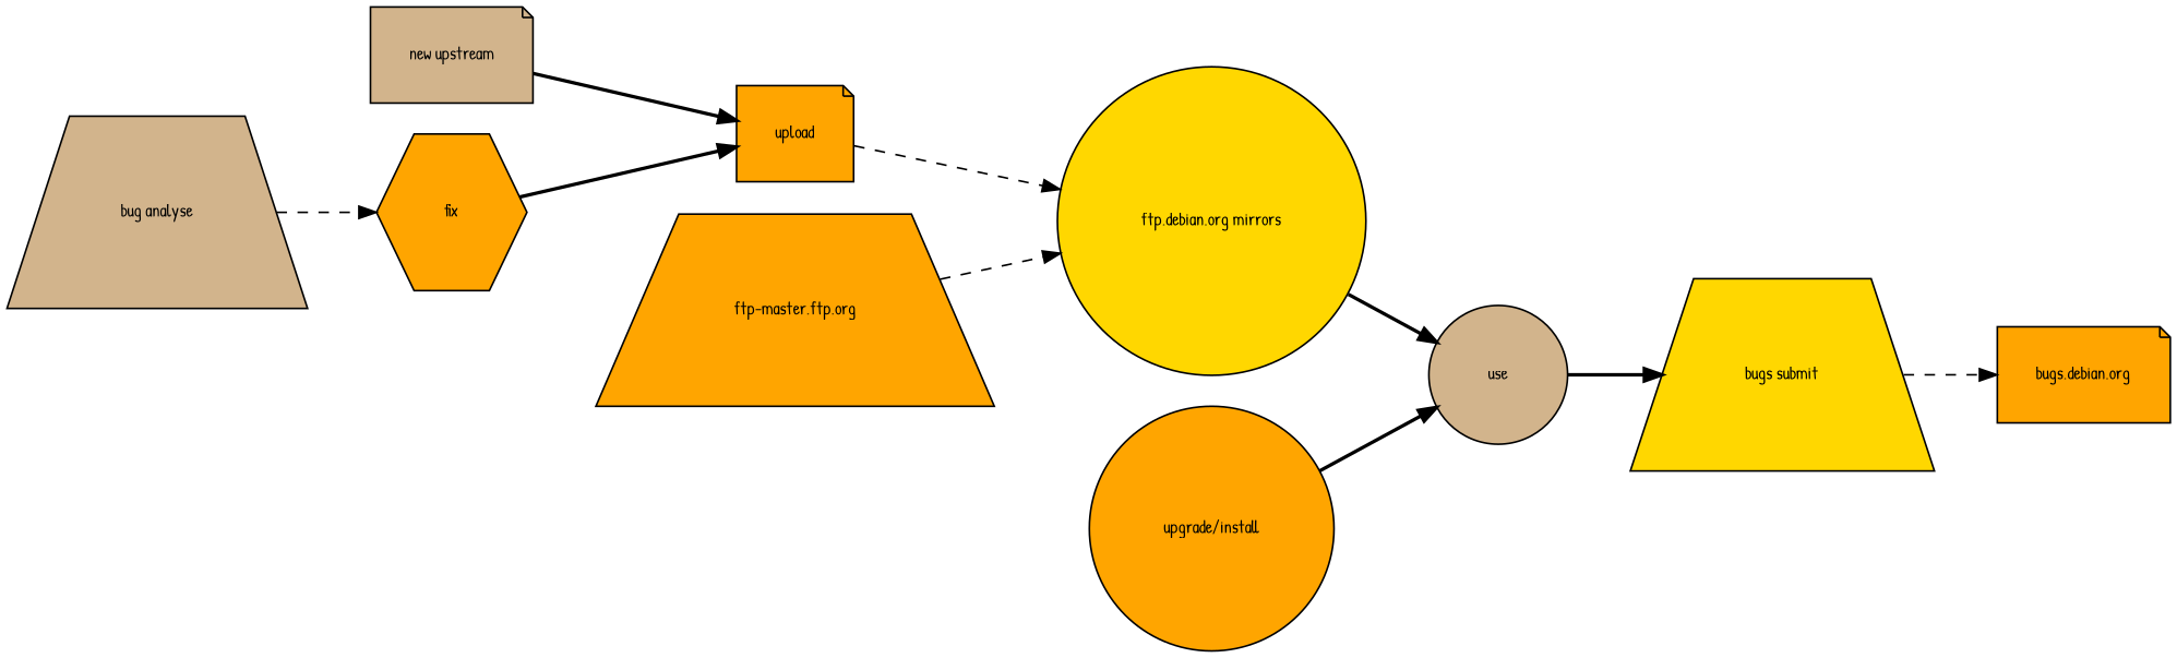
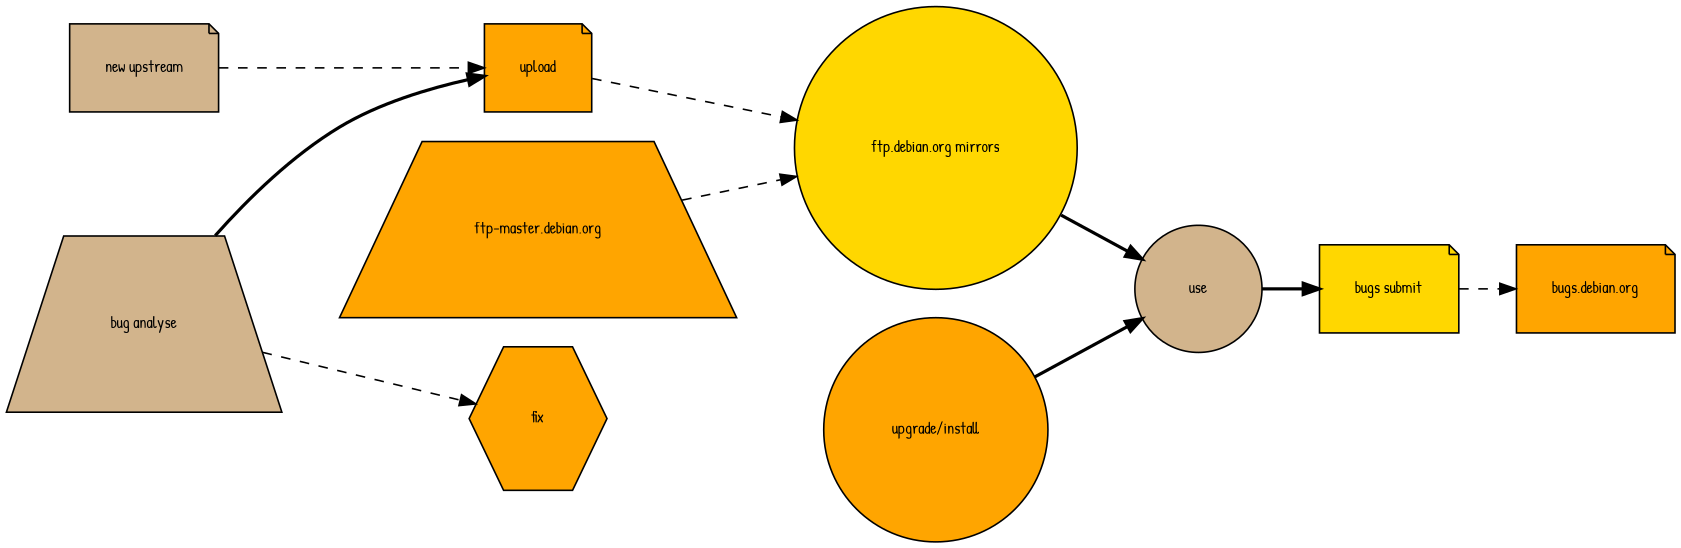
  digraph {
    fontname="Patrick Hand"
    mindist=1
    rankdir=LR
    node [fillcolor=orange fontname="Patrick Hand" fontsize=10 margin=0.3 shape=note style=filled]
    edge [fontname="Patrick Hand" fontsize=8 margin=0.8 style=dashed]
    "new upstream" [fillcolor=tan width=0.5]
    upload [width=0.5]
    "ftp.debian.org mirrors" [fillcolor=gold shape=circle width=0.5]
-   "ftp-master.debian.org" [shape=trapezium width=0.5 label="ftp-master.ftp.org"]
+   "ftp-master.debian.org" [shape=trapezium width=0.5]
    use [fillcolor=tan shape=circle width=0.5]
-   "bugs submit" [fillcolor=gold shape=trapezium width=0.5]
+   "bugs submit" [fillcolor=gold width=0.5]
    "bugs.debian.org" [width=0.5]
    "upgrade/install" [shape=circle width=0.5]
    "bug analyse" [fillcolor=tan shape=trapezium width=0.5]
    fix [shape=hexagon width=0.5]
-   "new upstream" -> upload [style=bold]
+   "new upstream" -> upload
    upload -> "ftp.debian.org mirrors"
    "ftp.debian.org mirrors" -> use [style=bold]
    "ftp-master.debian.org" -> "ftp.debian.org mirrors"
    use -> "bugs submit" [style=bold]
    "bugs submit" -> "bugs.debian.org"
    "upgrade/install" -> use [style=bold]
    "bug analyse" -> fix
-   fix -> upload [style=bold]
+   "bug analyse" -> upload [style=bold]
  }
